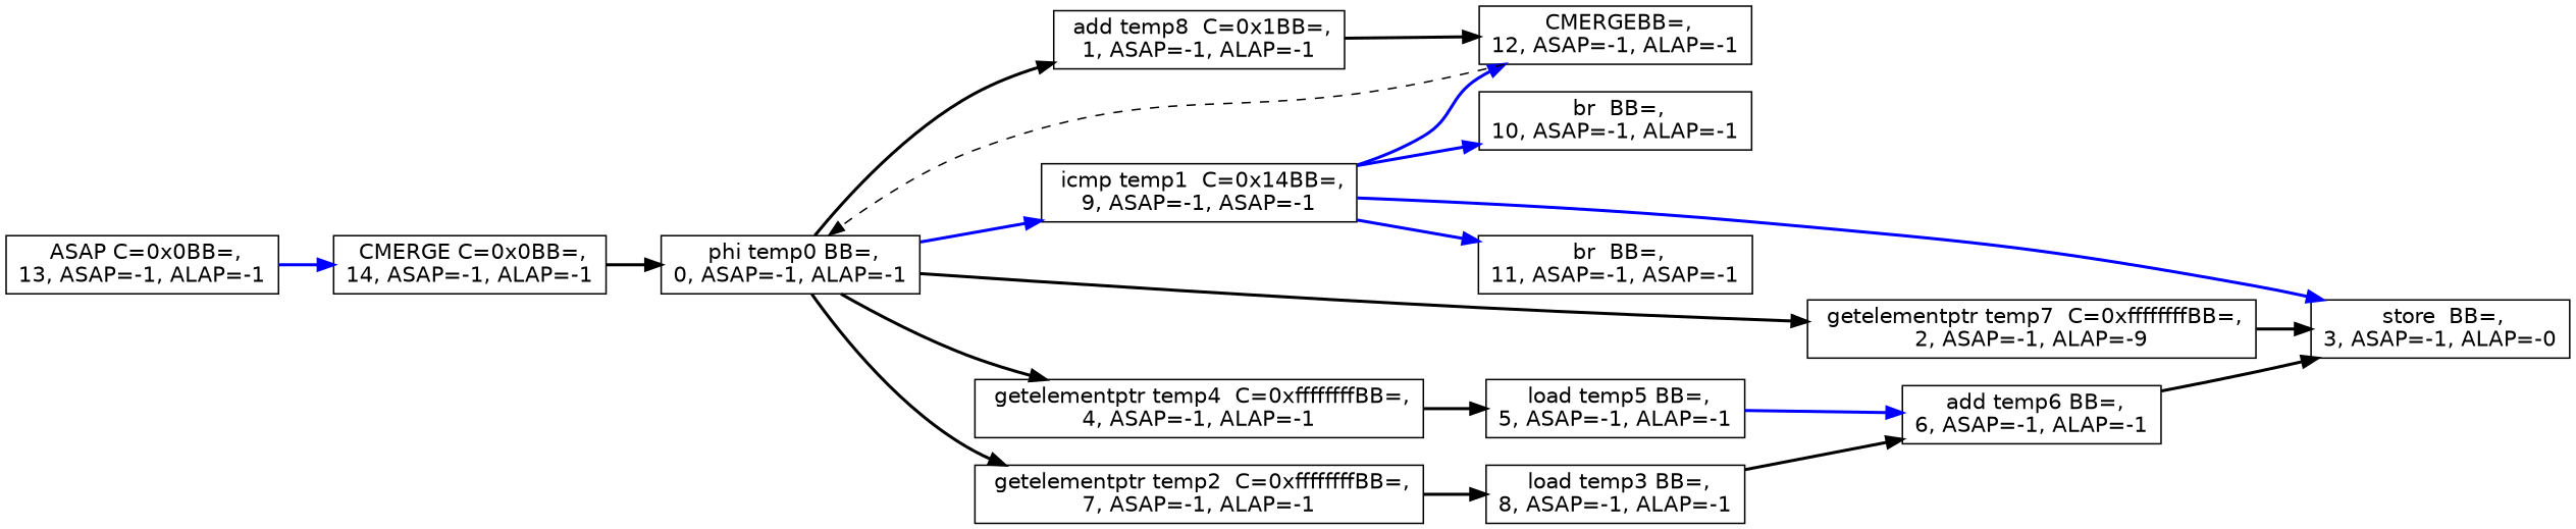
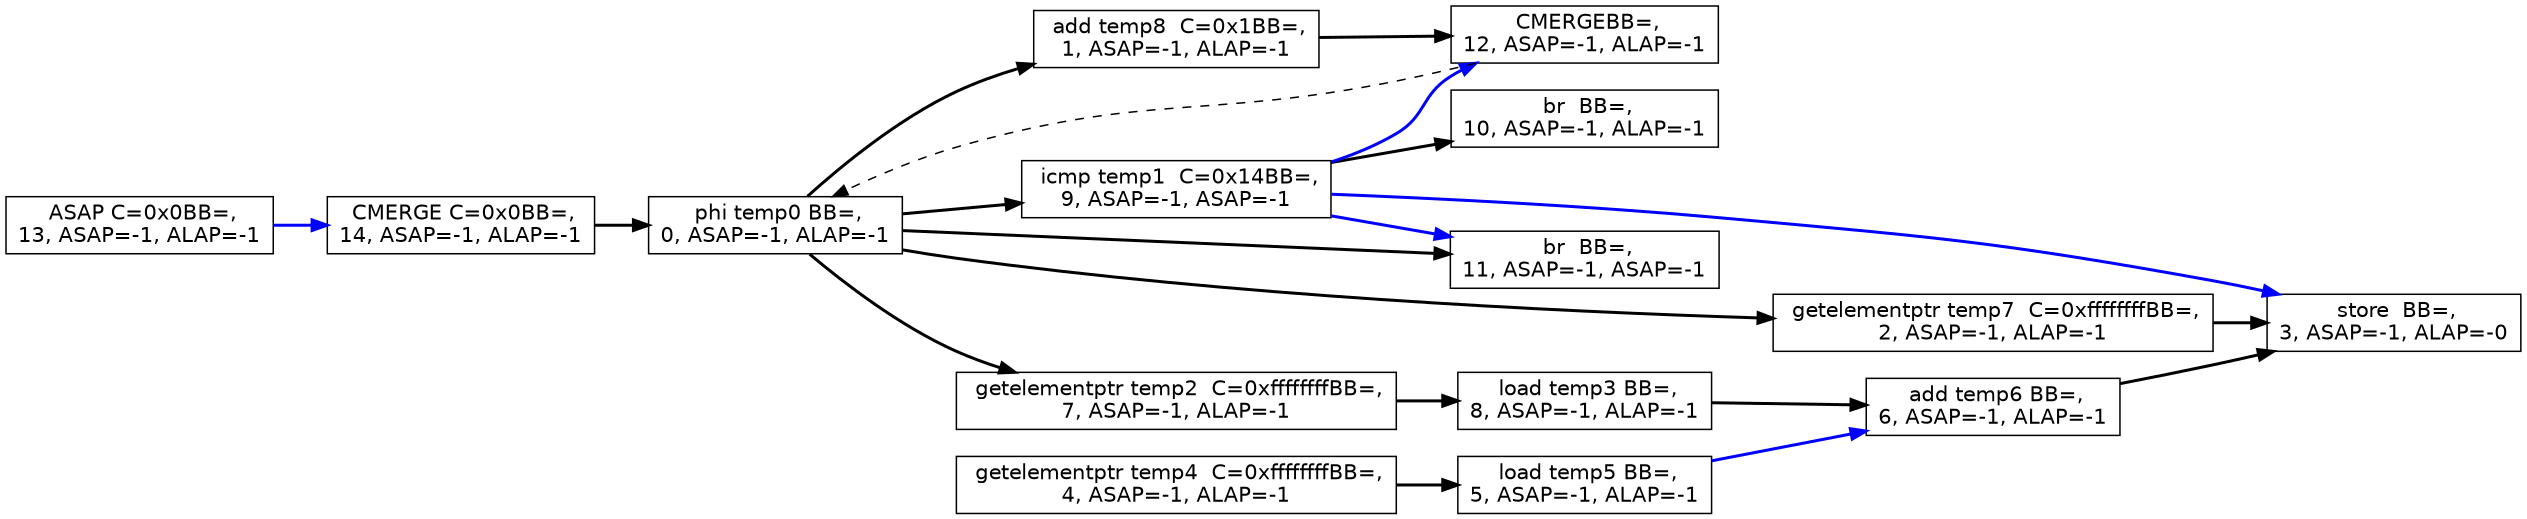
  digraph {
    compound=true
    nslimit=1000.0
    rankdir=LR
    node [fontname=Helvetica shape=box]
    edge [color=black style=bold]
    n1 [label=" ASAP C=0x0BB=,\n13, ASAP=-1, ALAP=-1"]
    n2 [label=" CMERGE C=0x0BB=,\n14, ASAP=-1, ALAP=-1"]
    n3 [label=" phi temp0 BB=,\n0, ASAP=-1, ALAP=-1"]
    n4 [label=" icmp temp1  C=0x14BB=,\n9, ASAP=-1, ASAP=-1"]
    n5 [label=" add temp8  C=0x1BB=,\n1, ASAP=-1, ALAP=-1"]
-   n6 [label=" getelementptr temp7  C=0xffffffffBB=,\n2, ASAP=-1, ALAP=-9"]
+   n6 [label=" getelementptr temp7  C=0xffffffffBB=,\n2, ASAP=-1, ALAP=-1"]
    n7 [label=" getelementptr temp4  C=0xffffffffBB=,\n4, ASAP=-1, ALAP=-1"]
    n8 [label=" getelementptr temp2  C=0xffffffffBB=,\n7, ASAP=-1, ALAP=-1"]
    n9 [label=" br  BB=,\n10, ASAP=-1, ALAP=-1"]
    n10 [label=" CMERGEBB=,\n12, ASAP=-1, ALAP=-1"]
    n11 [label=" store  BB=,\n3, ASAP=-1, ALAP=-0"]
    n12 [label=" br  BB=,\n11, ASAP=-1, ASAP=-1"]
    n13 [label=" load temp5 BB=,\n5, ASAP=-1, ALAP=-1"]
    n14 [label=" load temp3 BB=,\n8, ASAP=-1, ALAP=-1"]
    n15 [label=" add temp6 BB=,\n6, ASAP=-1, ALAP=-1"]
    n1 -> n2 [color=blue]
    n2 -> n3
-   n3 -> n4 [color=blue]
+   n3 -> n4
    n3 -> n5
    n3 -> n6
-   n3 -> n7
+   n3 -> n12
    n3 -> n8
-   n4 -> n9 [color=blue]
+   n4 -> n9
    n4 -> n10 [color=blue]
    n4 -> n11 [color=blue]
    n4 -> n12 [color=blue]
    n5 -> n10
    n6 -> n11
    n7 -> n13
    n8 -> n14
    n10 -> n3 [style=dashed]
    n13 -> n15 [color=blue]
    n14 -> n15
    n15 -> n11
  }
